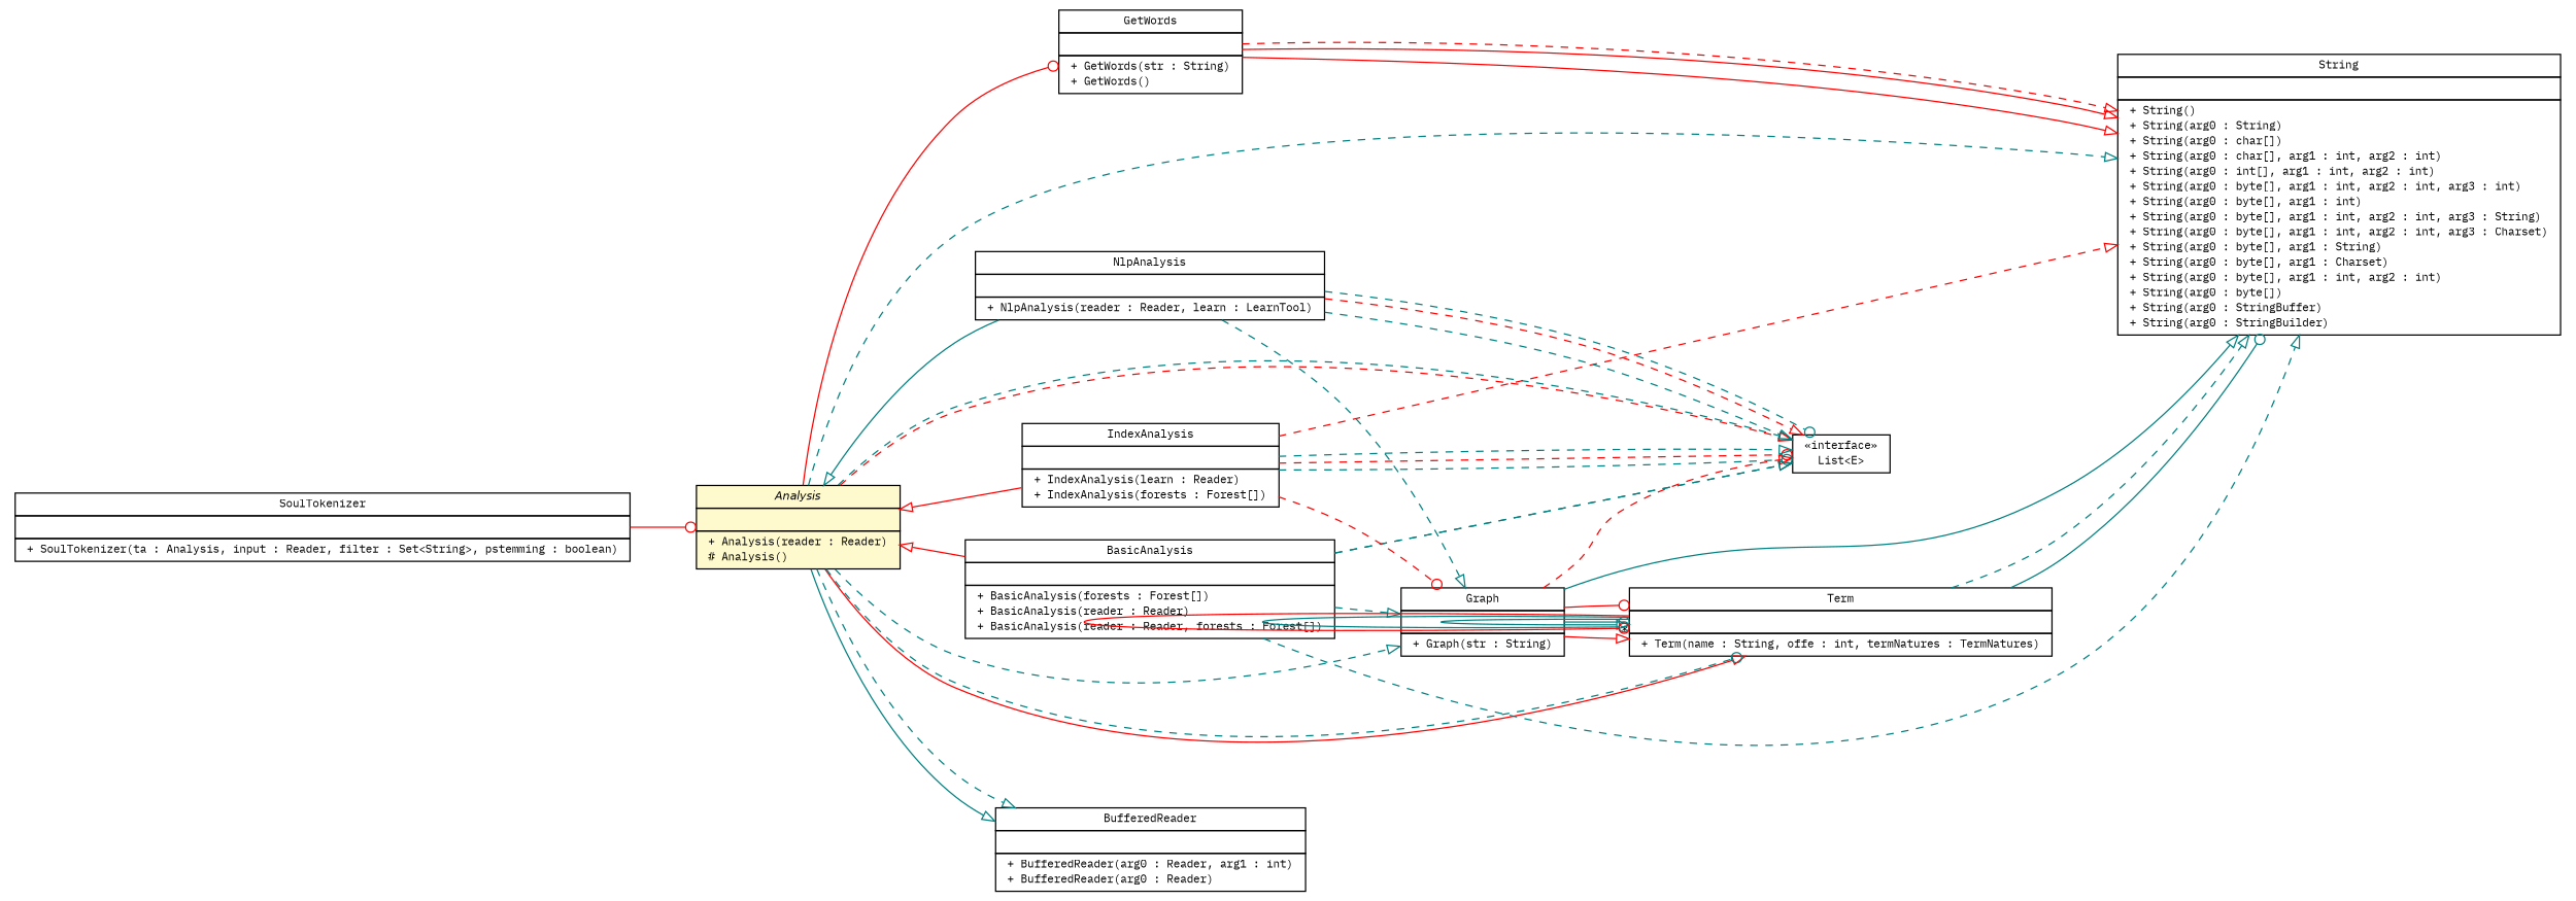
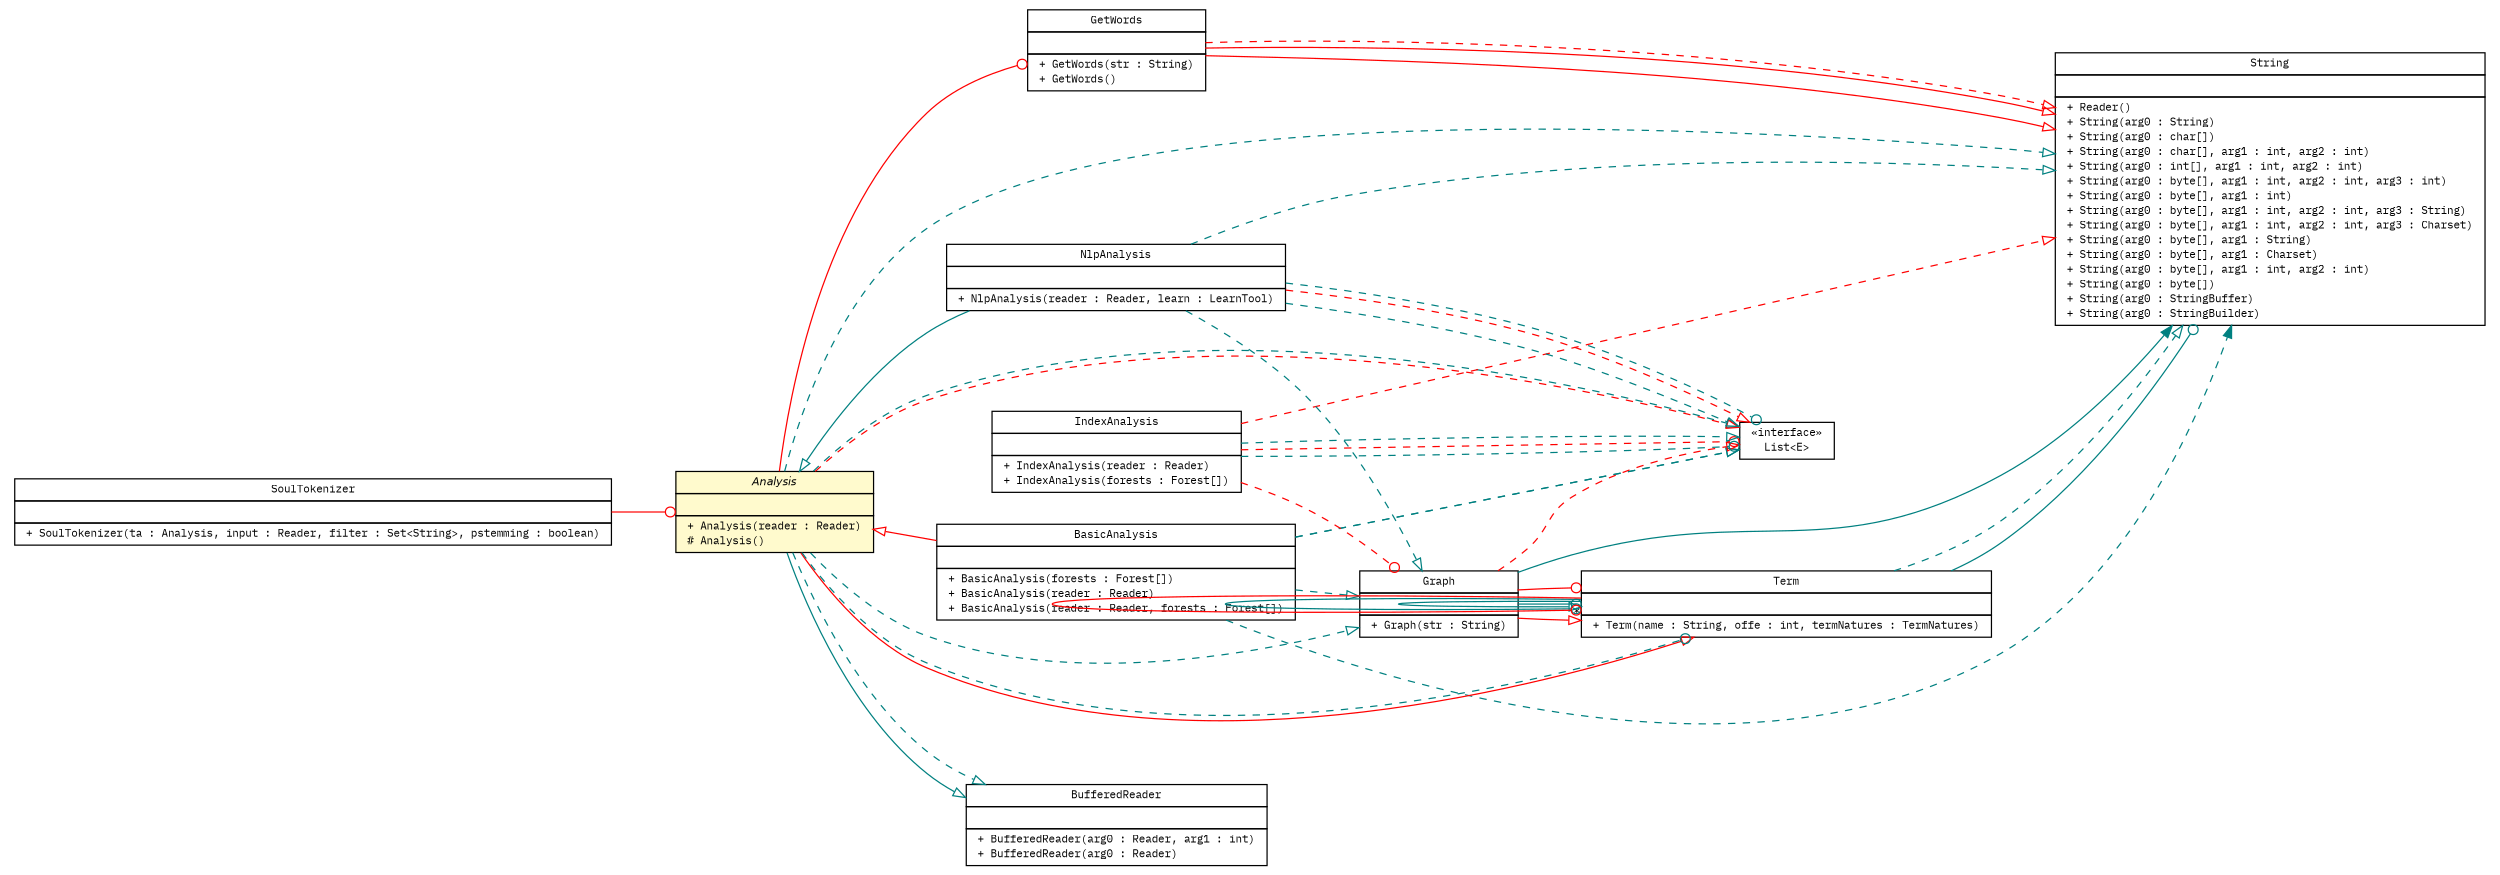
  digraph {
    fontname="IBM Plex Mono"
    rankdir=LR
    node [fontcolor=black fontname="IBM Plex Mono" fontsize=9.0 shape=plaintext]
    edge [arrowhead=onormal color=teal fontcolor=black fontname="IBM Plex Mono" fontsize=10.0 headport=p labelfontname=Helvetica labelfontsize=10 tailport=p style=dashed]
    n1 [label=<<table border="0" cellborder="1" cellspacing="0" cellpadding="2" port="p" href="./GetWords.html"> 		<tr><td><table border="0" cellspacing="0" cellpadding="1"> 			<tr><td> GetWords </td></tr> 		</table></td></tr> 		<tr><td><table border="0" cellspacing="0" cellpadding="1"> 			<tr><td align="left">  </td></tr> 		</table></td></tr> 		<tr><td><table border="0" cellspacing="0" cellpadding="1"> 			<tr><td align="left"> + GetWords(str : String) </td></tr> 			<tr><td align="left"> + GetWords() </td></tr> 		</table></td></tr> 		</table>>]
-   n2 [label=<<table border="0" cellborder="1" cellspacing="0" cellpadding="2" port="p" href="http://java.sun.com/j2se/1.4.2/docs/api/java/lang/String.html"> 		<tr><td><table border="0" cellspacing="0" cellpadding="1"> 			<tr><td> String </td></tr> 		</table></td></tr> 		<tr><td><table border="0" cellspacing="0" cellpadding="1"> 			<tr><td align="left">  </td></tr> 		</table></td></tr> 		<tr><td><table border="0" cellspacing="0" cellpadding="1"> 			<tr><td align="left"> + String() </td></tr> 			<tr><td align="left"> + String(arg0 : String) </td></tr> 			<tr><td align="left"> + String(arg0 : char[]) </td></tr> 			<tr><td align="left"> + String(arg0 : char[], arg1 : int, arg2 : int) </td></tr> 			<tr><td align="left"> + String(arg0 : int[], arg1 : int, arg2 : int) </td></tr> 			<tr><td align="left"> + String(arg0 : byte[], arg1 : int, arg2 : int, arg3 : int) </td></tr> 			<tr><td align="left"> + String(arg0 : byte[], arg1 : int) </td></tr> 			<tr><td align="left"> + String(arg0 : byte[], arg1 : int, arg2 : int, arg3 : String) </td></tr> 			<tr><td align="left"> + String(arg0 : byte[], arg1 : int, arg2 : int, arg3 : Charset) </td></tr> 			<tr><td align="left"> + String(arg0 : byte[], arg1 : String) </td></tr> 			<tr><td align="left"> + String(arg0 : byte[], arg1 : Charset) </td></tr> 			<tr><td align="left"> + String(arg0 : byte[], arg1 : int, arg2 : int) </td></tr> 			<tr><td align="left"> + String(arg0 : byte[]) </td></tr> 			<tr><td align="left"> + String(arg0 : StringBuffer) </td></tr> 			<tr><td align="left"> + String(arg0 : StringBuilder) </td></tr> 		</table></td></tr> 		</table>>]
+   n2 [label=<<table border="0" cellborder="1" cellspacing="0" cellpadding="2" port="p" href="http://java.sun.com/j2se/1.4.2/docs/api/java/lang/String.html"> 		<tr><td><table border="0" cellspacing="0" cellpadding="1"> 			<tr><td> String </td></tr> 		</table></td></tr> 		<tr><td><table border="0" cellspacing="0" cellpadding="1"> 			<tr><td align="left">  </td></tr> 		</table></td></tr> 		<tr><td><table border="0" cellspacing="0" cellpadding="1"> 			<tr><td align="left"> + Reader() </td></tr> 			<tr><td align="left"> + String(arg0 : String) </td></tr> 			<tr><td align="left"> + String(arg0 : char[]) </td></tr> 			<tr><td align="left"> + String(arg0 : char[], arg1 : int, arg2 : int) </td></tr> 			<tr><td align="left"> + String(arg0 : int[], arg1 : int, arg2 : int) </td></tr> 			<tr><td align="left"> + String(arg0 : byte[], arg1 : int, arg2 : int, arg3 : int) </td></tr> 			<tr><td align="left"> + String(arg0 : byte[], arg1 : int) </td></tr> 			<tr><td align="left"> + String(arg0 : byte[], arg1 : int, arg2 : int, arg3 : String) </td></tr> 			<tr><td align="left"> + String(arg0 : byte[], arg1 : int, arg2 : int, arg3 : Charset) </td></tr> 			<tr><td align="left"> + String(arg0 : byte[], arg1 : String) </td></tr> 			<tr><td align="left"> + String(arg0 : byte[], arg1 : Charset) </td></tr> 			<tr><td align="left"> + String(arg0 : byte[], arg1 : int, arg2 : int) </td></tr> 			<tr><td align="left"> + String(arg0 : byte[]) </td></tr> 			<tr><td align="left"> + String(arg0 : StringBuffer) </td></tr> 			<tr><td align="left"> + String(arg0 : StringBuilder) </td></tr> 		</table></td></tr> 		</table>>]
    n3 [label=<<table border="0" cellborder="1" cellspacing="0" cellpadding="2" port="p" href="./BasicAnalysis.html"> 		<tr><td><table border="0" cellspacing="0" cellpadding="1"> 			<tr><td> BasicAnalysis </td></tr> 		</table></td></tr> 		<tr><td><table border="0" cellspacing="0" cellpadding="1"> 			<tr><td align="left">  </td></tr> 		</table></td></tr> 		<tr><td><table border="0" cellspacing="0" cellpadding="1"> 			<tr><td align="left"> + BasicAnalysis(forests : Forest[]) </td></tr> 			<tr><td align="left"> + BasicAnalysis(reader : Reader) </td></tr> 			<tr><td align="left"> + BasicAnalysis(reader : Reader, forests : Forest[]) </td></tr> 		</table></td></tr> 		</table>>]
    n4 [label=<<table border="0" cellborder="1" cellspacing="0" cellpadding="2" port="p" href="../domain/Graph.html"> 		<tr><td><table border="0" cellspacing="0" cellpadding="1"> 			<tr><td> Graph </td></tr> 		</table></td></tr> 		<tr><td><table border="0" cellspacing="0" cellpadding="1"> 			<tr><td align="left">  </td></tr> 		</table></td></tr> 		<tr><td><table border="0" cellspacing="0" cellpadding="1"> 			<tr><td align="left"> + Graph(str : String) </td></tr> 		</table></td></tr> 		</table>>]
    n5 [label=<<table border="0" cellborder="1" cellspacing="0" cellpadding="2" port="p" href="http://java.sun.com/j2se/1.4.2/docs/api/java/util/List.html"> 		<tr><td><table border="0" cellspacing="0" cellpadding="1"> 			<tr><td> &laquo;interface&raquo; </td></tr> 			<tr><td> List&lt;E&gt; </td></tr> 		</table></td></tr> 		</table>>]
    n6 [label=<<table border="0" cellborder="1" cellspacing="0" cellpadding="2" port="p" href="../domain/Term.html"> 		<tr><td><table border="0" cellspacing="0" cellpadding="1"> 			<tr><td> Term </td></tr> 		</table></td></tr> 		<tr><td><table border="0" cellspacing="0" cellpadding="1"> 			<tr><td align="left">  </td></tr> 		</table></td></tr> 		<tr><td><table border="0" cellspacing="0" cellpadding="1"> 			<tr><td align="left"> + Term(name : String, offe : int, termNatures : TermNatures) </td></tr> 		</table></td></tr> 		</table>>]
    n7 [label=<<table border="0" cellborder="1" cellspacing="0" cellpadding="2" port="p" bgcolor="lemonChiffon" href="./Analysis.html"> 		<tr><td><table border="0" cellspacing="0" cellpadding="1"> 			<tr><td><font face="Helvetica-Oblique"> Analysis </font></td></tr> 		</table></td></tr> 		<tr><td><table border="0" cellspacing="0" cellpadding="1"> 			<tr><td align="left">  </td></tr> 		</table></td></tr> 		<tr><td><table border="0" cellspacing="0" cellpadding="1"> 			<tr><td align="left"> + Analysis(reader : Reader) </td></tr> 			<tr><td align="left"> # Analysis() </td></tr> 		</table></td></tr> 		</table>>]
-   n8 [label=<<table border="0" cellborder="1" cellspacing="0" cellpadding="2" port="p" href="./IndexAnalysis.html"> 		<tr><td><table border="0" cellspacing="0" cellpadding="1"> 			<tr><td> IndexAnalysis </td></tr> 		</table></td></tr> 		<tr><td><table border="0" cellspacing="0" cellpadding="1"> 			<tr><td align="left">  </td></tr> 		</table></td></tr> 		<tr><td><table border="0" cellspacing="0" cellpadding="1"> 			<tr><td align="left"> + IndexAnalysis(learn : Reader) </td></tr> 			<tr><td align="left"> + IndexAnalysis(forests : Forest[]) </td></tr> 		</table></td></tr> 		</table>>]
+   n8 [label=<<table border="0" cellborder="1" cellspacing="0" cellpadding="2" port="p" href="./IndexAnalysis.html"> 		<tr><td><table border="0" cellspacing="0" cellpadding="1"> 			<tr><td> IndexAnalysis </td></tr> 		</table></td></tr> 		<tr><td><table border="0" cellspacing="0" cellpadding="1"> 			<tr><td align="left">  </td></tr> 		</table></td></tr> 		<tr><td><table border="0" cellspacing="0" cellpadding="1"> 			<tr><td align="left"> + IndexAnalysis(reader : Reader) </td></tr> 			<tr><td align="left"> + IndexAnalysis(forests : Forest[]) </td></tr> 		</table></td></tr> 		</table>>]
    n9 [label=<<table border="0" cellborder="1" cellspacing="0" cellpadding="2" port="p" href="./NlpAnalysis.html"> 		<tr><td><table border="0" cellspacing="0" cellpadding="1"> 			<tr><td> NlpAnalysis </td></tr> 		</table></td></tr> 		<tr><td><table border="0" cellspacing="0" cellpadding="1"> 			<tr><td align="left">  </td></tr> 		</table></td></tr> 		<tr><td><table border="0" cellspacing="0" cellpadding="1"> 			<tr><td align="left"> + NlpAnalysis(reader : Reader, learn : LearnTool) </td></tr> 		</table></td></tr> 		</table>>]
    n10 [label=<<table border="0" cellborder="1" cellspacing="0" cellpadding="2" port="p" href="http://java.sun.com/j2se/1.4.2/docs/api/java/io/BufferedReader.html"> 		<tr><td><table border="0" cellspacing="0" cellpadding="1"> 			<tr><td> BufferedReader </td></tr> 		</table></td></tr> 		<tr><td><table border="0" cellspacing="0" cellpadding="1"> 			<tr><td align="left">  </td></tr> 		</table></td></tr> 		<tr><td><table border="0" cellspacing="0" cellpadding="1"> 			<tr><td align="left"> + BufferedReader(arg0 : Reader, arg1 : int) </td></tr> 			<tr><td align="left"> + BufferedReader(arg0 : Reader) </td></tr> 		</table></td></tr> 		</table>>]
    n11 [label=<<table border="0" cellborder="1" cellspacing="0" cellpadding="2" port="p" href="../lucene4/SoulTokenizer.html"> 		<tr><td><table border="0" cellspacing="0" cellpadding="1"> 			<tr><td> SoulTokenizer </td></tr> 		</table></td></tr> 		<tr><td><table border="0" cellspacing="0" cellpadding="1"> 			<tr><td align="left">  </td></tr> 		</table></td></tr> 		<tr><td><table border="0" cellspacing="0" cellpadding="1"> 			<tr><td align="left"> + SoulTokenizer(ta : Analysis, input : Reader, filter : Set&lt;String&gt;, pstemming : boolean) </td></tr> 		</table></td></tr> 		</table>>]
    n1 -> n2 [color=red style=""]
    n1 -> n2 [color=red style=""]
    n1 -> n2 [color=red]
-   n3 -> n2
+   n3 -> n2 [arrowhead=normal]
    n3 -> n4
    n3 -> n5
    n3 -> n5
-   n4 -> n2 [style=""]
+   n4 -> n2 [arrowhead=normal style=""]
    n4 -> n5 [color=red]
    n4 -> n6 [color=red headlabel="*" style=""]
    n4 -> n6 [arrowhead=odot style=""]
    n4 -> n6 [arrowhead=odot color=red style=""]
    n6 -> n2 [arrowhead=odot style=""]
    n6 -> n2
    n6 -> n6 [style=""]
    n6 -> n6 [arrowhead=odot style=""]
    n6 -> n6 [arrowhead=odot color=red style=""]
    n7 -> n1 [arrowhead=odot color=red style=""]
    n7 -> n2
    n7 -> n3 [arrowtail=empty color=red dir=back fontsize=10 arrowhead="" fontcolor="" style=""]
    n7 -> n4
    n7 -> n5
    n7 -> n5 [color=red]
    n7 -> n6 [color=red style=""]
    n7 -> n6 [arrowhead=odot]
-   n7 -> n8 [arrowtail=empty color=red dir=back fontsize=10 arrowhead="" fontcolor="" style=""]
    n7 -> n9 [arrowtail=empty dir=back fontsize=10 arrowhead="" fontcolor="" style=""]
    n7 -> n10 [style=""]
    n7 -> n10
    n8 -> n2 [color=red]
    n8 -> n4 [arrowhead=odot color=red]
    n8 -> n5 [arrowhead=odot color=red]
    n8 -> n5 [arrowhead=odot]
    n8 -> n5
+   n9 -> n2
    n9 -> n4
    n9 -> n5 [color=red]
    n9 -> n5
    n9 -> n5 [arrowhead=odot]
    n11 -> n7 [arrowhead=odot color=red style=""]
  }
